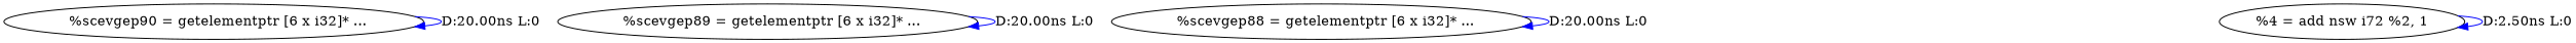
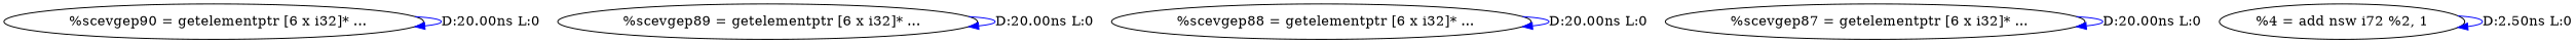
  digraph {
    edge [color=blue]
    n1 [label="  %scevgep90 = getelementptr [6 x i32]* ..."]
    n2 [label="  %scevgep89 = getelementptr [6 x i32]* ..."]
    n3 [label="  %scevgep88 = getelementptr [6 x i32]* ..."]
+   n4 [label="  %scevgep87 = getelementptr [6 x i32]* ..."]
    n5 [label="%4 = add nsw i72 %2, 1"]
    n1 -> n1 [label="D:20.00ns L:0"]
    n2 -> n2 [label="D:20.00ns L:0"]
    n3 -> n3 [label="D:20.00ns L:0"]
+   n4 -> n4 [label="D:20.00ns L:0"]
    n5 -> n5 [label="D:2.50ns L:0"]
  }
